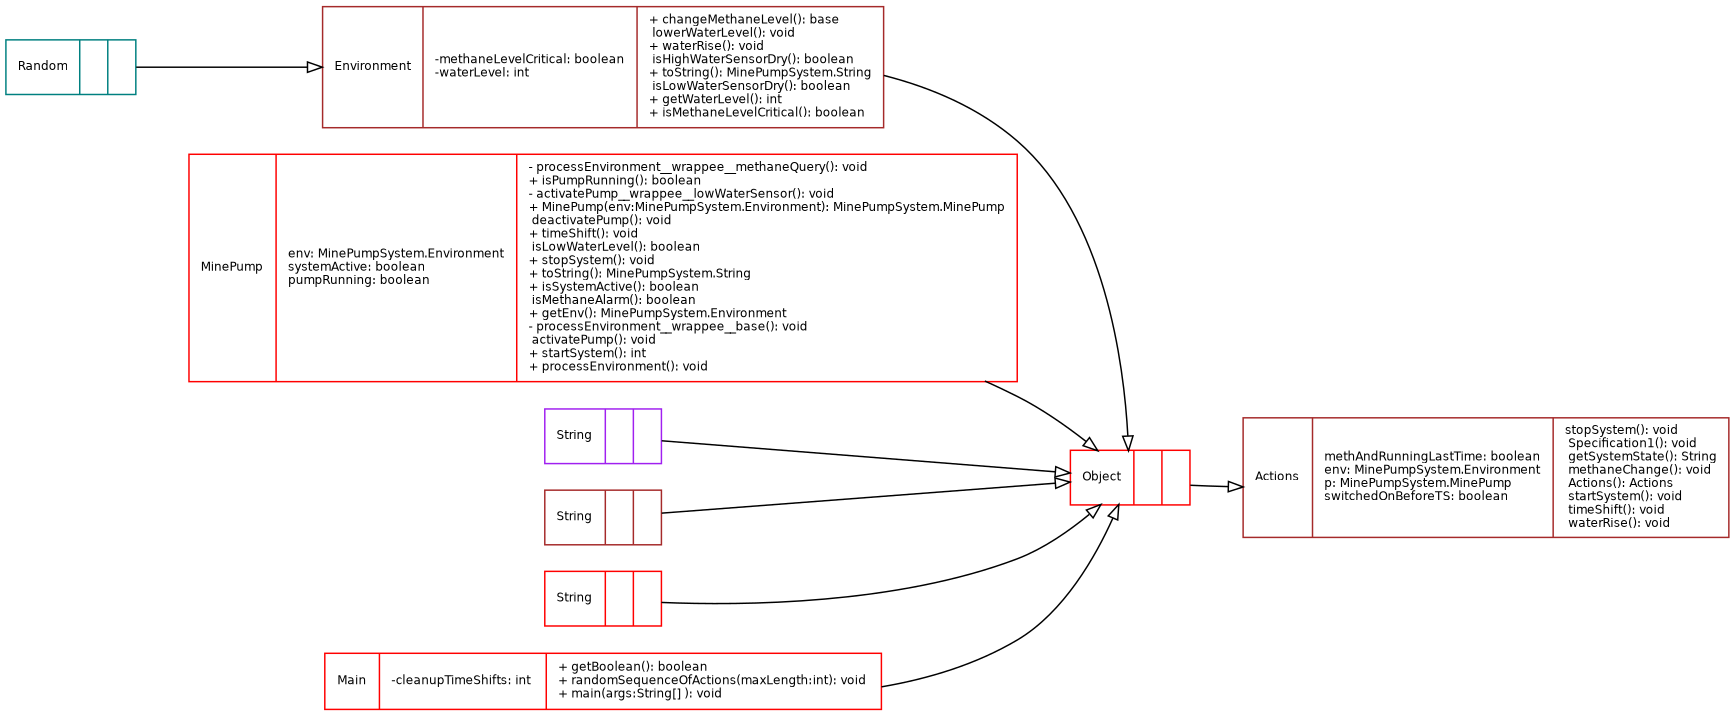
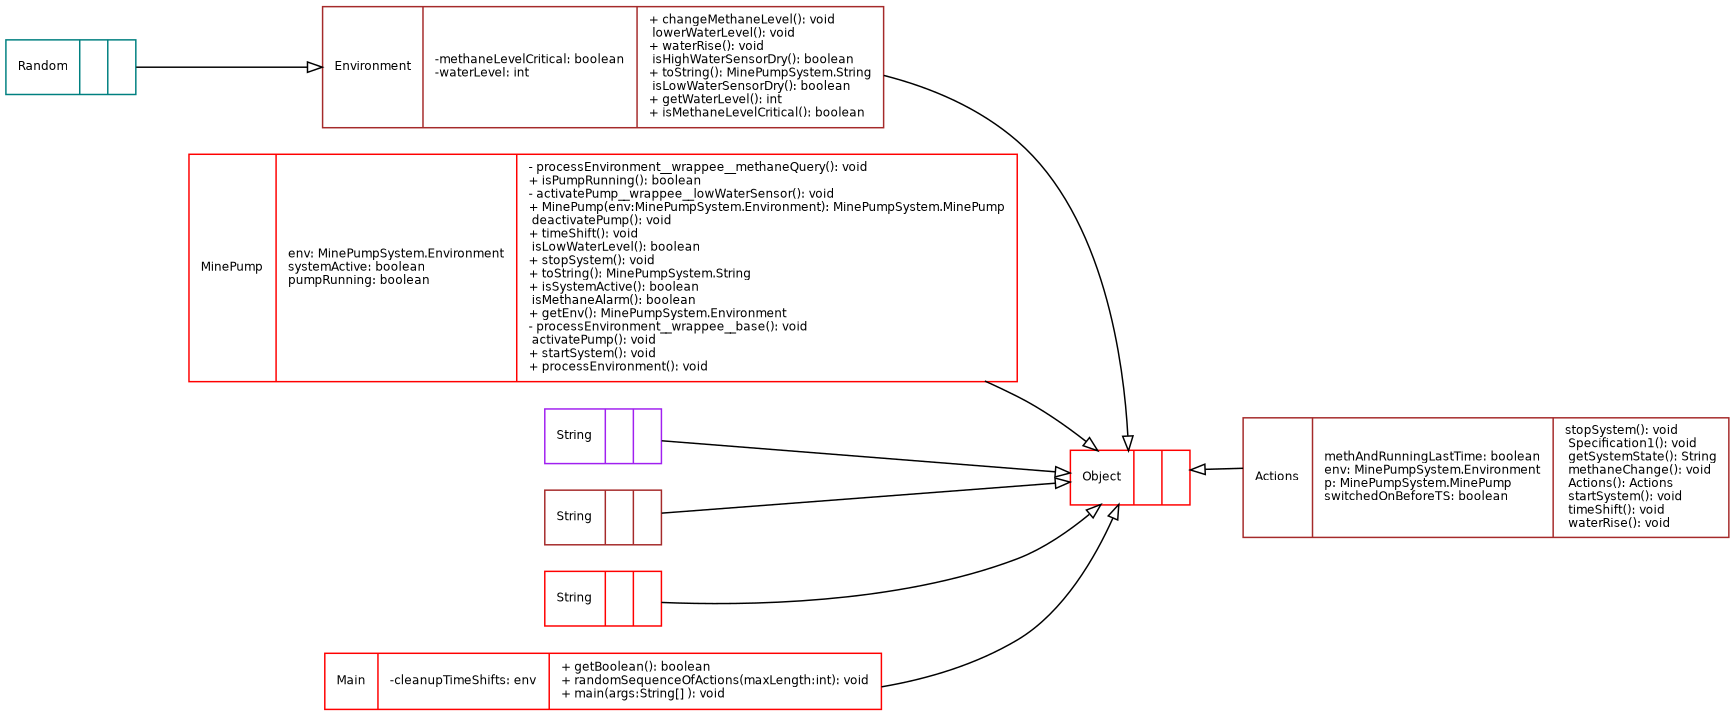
  digraph {
    fontname="Bitstream Vera Sans"
    fontsize=8
    rankdir=LR
    node [color=red fontname="Bitstream Vera Sans" fontsize=8 shape=record]
    edge [arrowhead=empty arrowtail=none fontname="Bitstream Vera Sans" fontsize=8 style=solid]
    n1 [color=teal label="{Random||}"]
-   n2 [color=brown label="{Environment|-methaneLevelCritical: boolean\l-waterLevel: int\l|+ changeMethaneLevel(): base\l lowerWaterLevel(): void\l+ waterRise(): void\l isHighWaterSensorDry(): boolean\l+ toString(): MinePumpSystem.String\l isLowWaterSensorDry(): boolean\l+ getWaterLevel(): int\l+ isMethaneLevelCritical(): boolean\l}"]
+   n2 [color=brown label="{Environment|-methaneLevelCritical: boolean\l-waterLevel: int\l|+ changeMethaneLevel(): void\l lowerWaterLevel(): void\l+ waterRise(): void\l isHighWaterSensorDry(): boolean\l+ toString(): MinePumpSystem.String\l isLowWaterSensorDry(): boolean\l+ getWaterLevel(): int\l+ isMethaneLevelCritical(): boolean\l}"]
    n3 [label="{Object||}"]
    n4 [color=brown label="{Actions|methAndRunningLastTime: boolean\lenv: MinePumpSystem.Environment\lp: MinePumpSystem.MinePump\lswitchedOnBeforeTS: boolean\l| stopSystem(): void\l Specification1(): void\l getSystemState(): String\l methaneChange(): void\l Actions(): Actions\l startSystem(): void\l timeShift(): void\l waterRise(): void\l}"]
-   n5 [label="{MinePump|env: MinePumpSystem.Environment\lsystemActive: boolean\lpumpRunning: boolean\l|- processEnvironment__wrappee__methaneQuery(): void\l+ isPumpRunning(): boolean\l- activatePump__wrappee__lowWaterSensor(): void\l+ MinePump(env:MinePumpSystem.Environment): MinePumpSystem.MinePump\l deactivatePump(): void\l+ timeShift(): void\l isLowWaterLevel(): boolean\l+ stopSystem(): void\l+ toString(): MinePumpSystem.String\l+ isSystemActive(): boolean\l isMethaneAlarm(): boolean\l+ getEnv(): MinePumpSystem.Environment\l- processEnvironment__wrappee__base(): void\l activatePump(): void\l+ startSystem(): int\l+ processEnvironment(): void\l}"]
+   n5 [label="{MinePump|env: MinePumpSystem.Environment\lsystemActive: boolean\lpumpRunning: boolean\l|- processEnvironment__wrappee__methaneQuery(): void\l+ isPumpRunning(): boolean\l- activatePump__wrappee__lowWaterSensor(): void\l+ MinePump(env:MinePumpSystem.Environment): MinePumpSystem.MinePump\l deactivatePump(): void\l+ timeShift(): void\l isLowWaterLevel(): boolean\l+ stopSystem(): void\l+ toString(): MinePumpSystem.String\l+ isSystemActive(): boolean\l isMethaneAlarm(): boolean\l+ getEnv(): MinePumpSystem.Environment\l- processEnvironment__wrappee__base(): void\l activatePump(): void\l+ startSystem(): void\l+ processEnvironment(): void\l}"]
    n6 [color=purple label="{String||}"]
    n7 [color=brown label="{String||}"]
    n8 [label="{String||}"]
-   n9 [label="{Main|-cleanupTimeShifts: int\l|+ getBoolean(): boolean\l+ randomSequenceOfActions(maxLength:int): void\l+ main(args:String[] ): void\l}"]
+   n9 [label="{Main|-cleanupTimeShifts: env\l|+ getBoolean(): boolean\l+ randomSequenceOfActions(maxLength:int): void\l+ main(args:String[] ): void\l}"]
    n1 -> n2
    n2 -> n3
-   n3 -> n4
+   n4 -> n3
    n5 -> n3
    n6 -> n3
    n7 -> n3
    n8 -> n3
    n9 -> n3
  }
